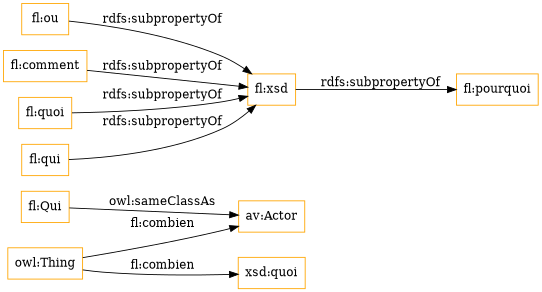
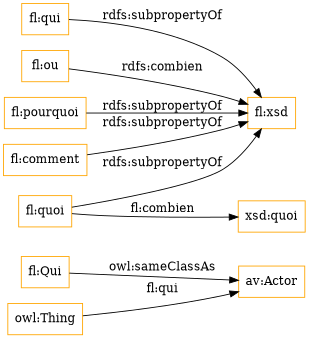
  digraph {
    rankdir=LR
    node [color=orange shape=rectangle]
    "fl:Qui"
    "av:Actor"
    n3 [label="fl:xsd"]
    "fl:ou"
    "fl:pourquoi"
    "fl:comment"
    "fl:quoi"
    "fl:qui"
    "owl:Thing"
    n10 [label="xsd:quoi"]
    "fl:Qui" -> "av:Actor" [label="owl:sameClassAs"]
-   "fl:ou" -> n3 [label="rdfs:subpropertyOf"]
-   n3 -> "fl:pourquoi" [label="rdfs:subpropertyOf"]
+   "fl:ou" -> n3 [label="rdfs:combien"]
+   "fl:pourquoi" -> n3 [label="rdfs:subpropertyOf"]
    "fl:comment" -> n3 [label="rdfs:subpropertyOf"]
    "fl:quoi" -> n3 [label="rdfs:subpropertyOf"]
    "fl:qui" -> n3 [label="rdfs:subpropertyOf"]
-   "owl:Thing" -> "av:Actor" [label="fl:combien"]
-   "owl:Thing" -> n10 [label="fl:combien"]
+   "owl:Thing" -> "av:Actor" [label="fl:qui"]
+   "fl:quoi" -> n10 [label="fl:combien"]
  }
